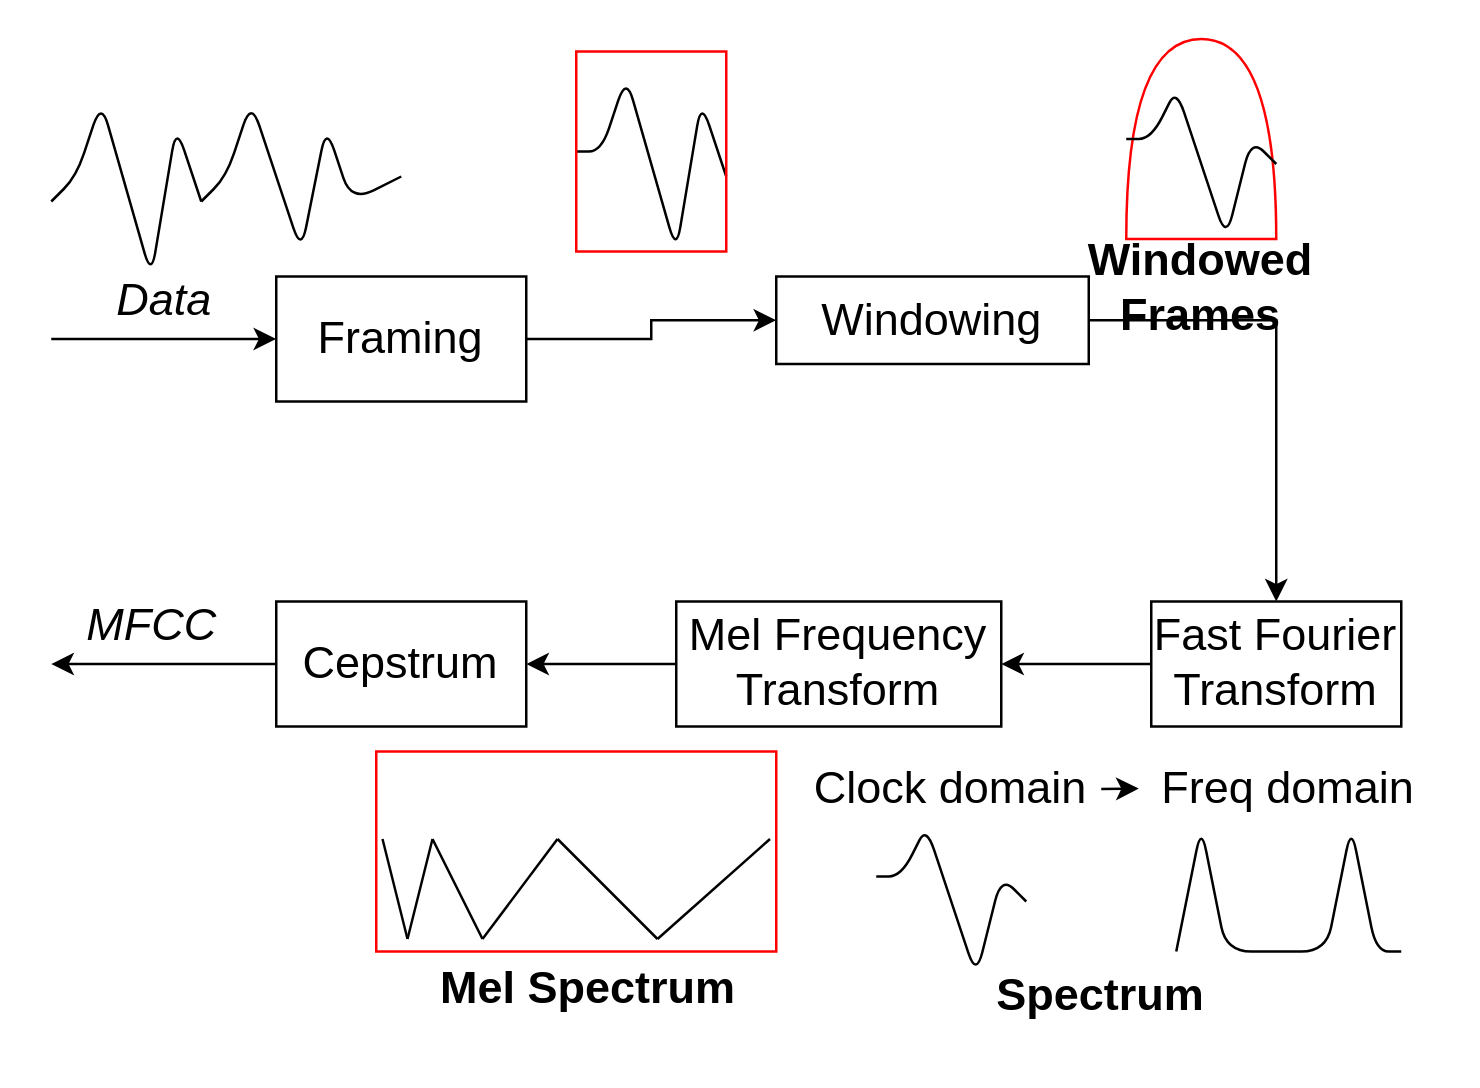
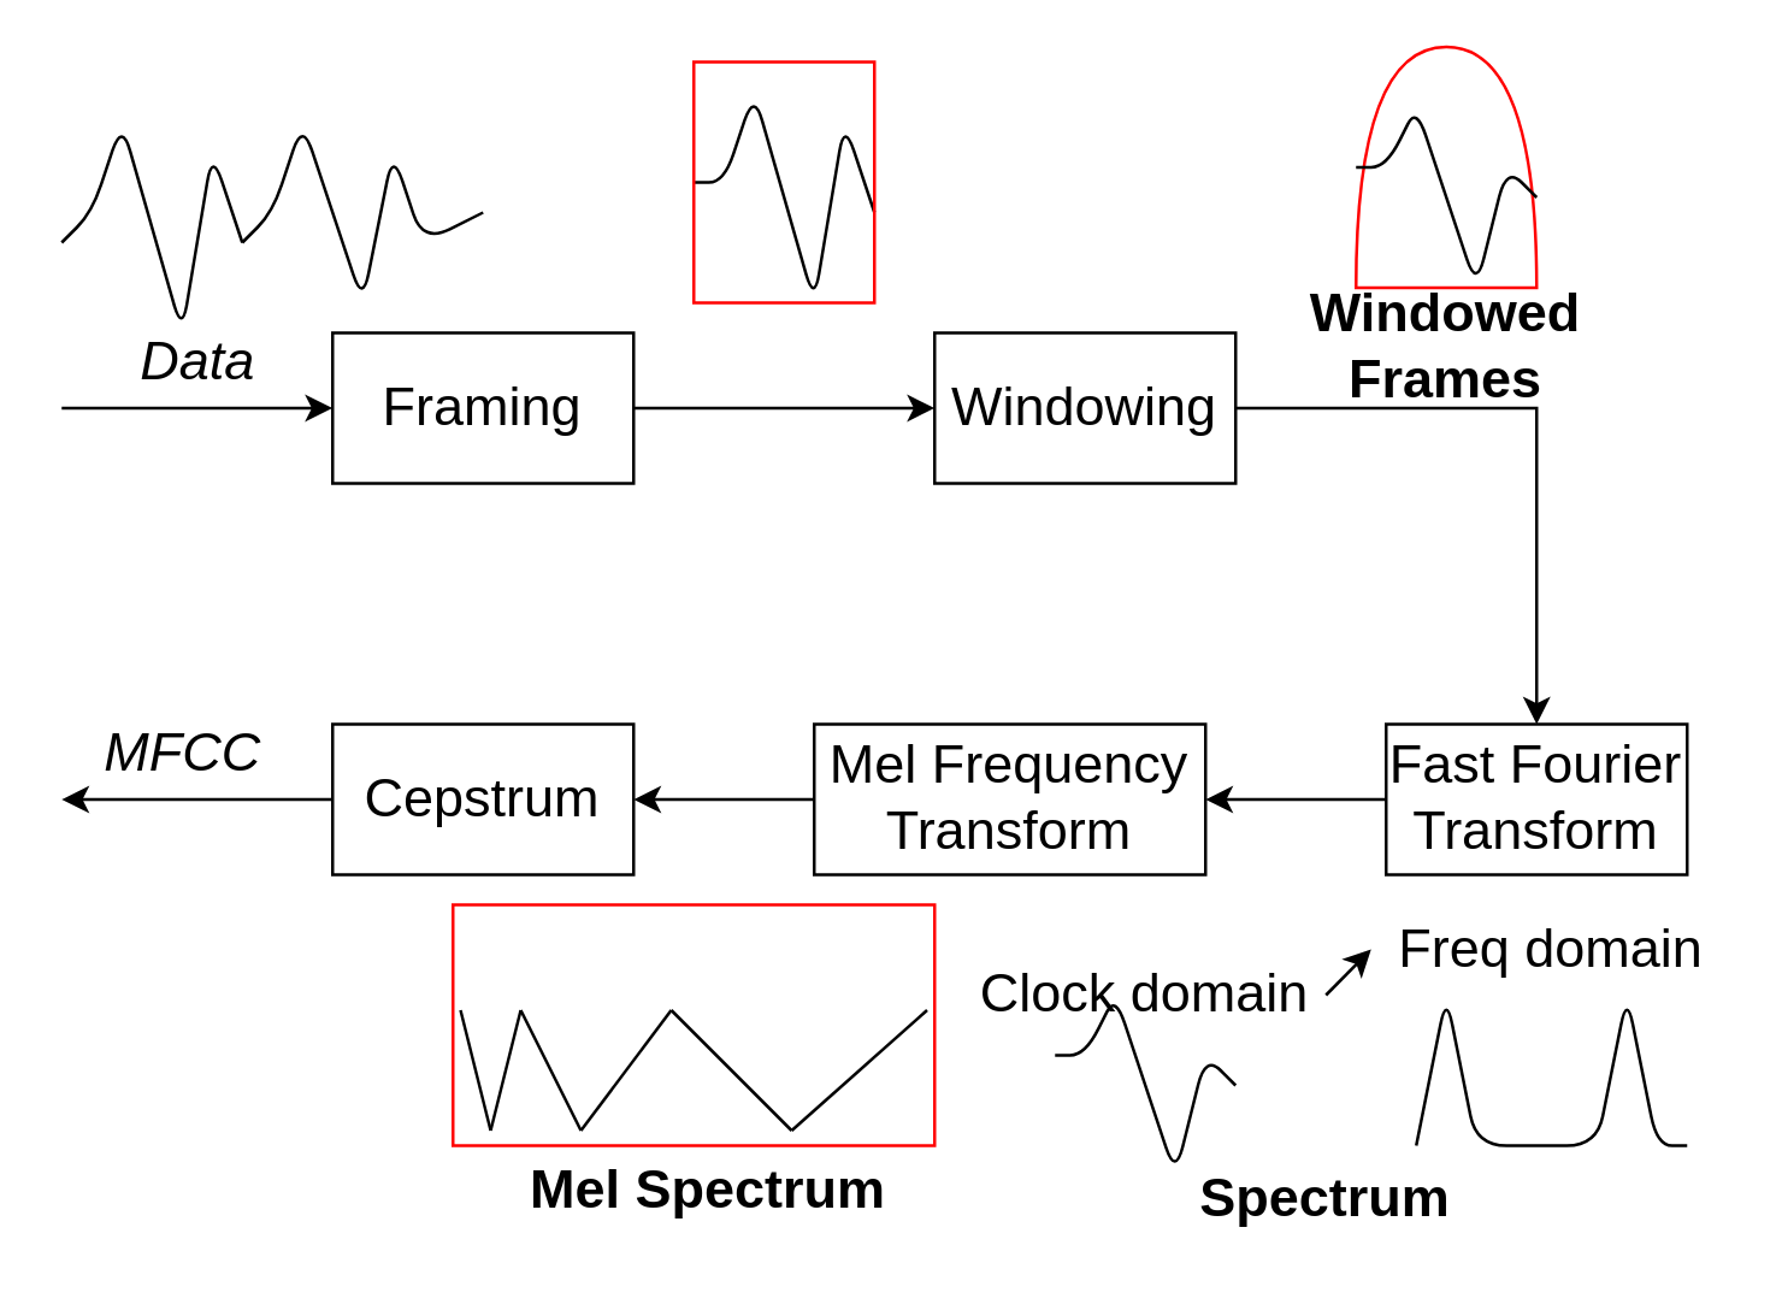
  <mxCell id="0" />
  <mxCell id="1" parent="0" />
  <mxCell id="2" style="edgeStyle=orthogonalEdgeStyle;rounded=0;orthogonalLoop=1;jettySize=auto;html=1;exitX=1;exitY=0.5;exitDx=0;exitDy=0;entryX=0;entryY=0.5;entryDx=0;entryDy=0;" parent="1" source="3" target="5" edge="1"><mxGeometry relative="1" as="geometry" /></mxCell>
  <mxCell id="3" value="&lt;font style=&quot;font-size: 18px;&quot;&gt;Framing&lt;/font&gt;" style="rounded=0;whiteSpace=wrap;html=1;" parent="1" vertex="1"><mxGeometry x="110" y="110" width="100" height="50" as="geometry" /></mxCell>
  <mxCell id="4" style="edgeStyle=orthogonalEdgeStyle;rounded=0;orthogonalLoop=1;jettySize=auto;html=1;exitX=1;exitY=0.5;exitDx=0;exitDy=0;entryX=0.5;entryY=0;entryDx=0;entryDy=0;" parent="1" source="5" target="9" edge="1"><mxGeometry relative="1" as="geometry" /></mxCell>
- <mxCell id="5" value="&lt;font style=&quot;font-size: 18px;&quot;&gt;Windowing&lt;/font&gt;" style="rounded=0;whiteSpace=wrap;html=1;" parent="1" vertex="1"><mxGeometry x="310" y="110" width="125" height="35" as="geometry" /></mxCell>
+ <mxCell id="5" value="&lt;font style=&quot;font-size: 18px;&quot;&gt;Windowing&lt;/font&gt;" style="rounded=0;whiteSpace=wrap;html=1;" parent="1" vertex="1"><mxGeometry x="310" y="110" width="100" height="50" as="geometry" /></mxCell>
  <mxCell id="6" style="edgeStyle=orthogonalEdgeStyle;rounded=0;orthogonalLoop=1;jettySize=auto;html=1;exitX=0;exitY=0.5;exitDx=0;exitDy=0;entryX=1;entryY=0.5;entryDx=0;entryDy=0;" parent="1" source="7" target="11" edge="1"><mxGeometry relative="1" as="geometry" /></mxCell>
  <mxCell id="7" value="&lt;font style=&quot;font-size: 18px;&quot;&gt;Mel Frequency Transform&lt;/font&gt;" style="rounded=0;whiteSpace=wrap;html=1;" parent="1" vertex="1"><mxGeometry x="270" y="240" width="130" height="50" as="geometry" /></mxCell>
  <mxCell id="8" style="edgeStyle=orthogonalEdgeStyle;rounded=0;orthogonalLoop=1;jettySize=auto;html=1;exitX=0;exitY=0.5;exitDx=0;exitDy=0;entryX=1;entryY=0.5;entryDx=0;entryDy=0;" parent="1" source="9" target="7" edge="1"><mxGeometry relative="1" as="geometry" /></mxCell>
  <mxCell id="9" value="&lt;font style=&quot;font-size: 18px;&quot;&gt;Fast Fourier Transform&lt;/font&gt;" style="rounded=0;whiteSpace=wrap;html=1;" parent="1" vertex="1"><mxGeometry x="460" y="240" width="100" height="50" as="geometry" /></mxCell>
  <mxCell id="10" value="&lt;i&gt;&lt;font style=&quot;font-size: 18px;&quot;&gt;MFCC&lt;/font&gt;&lt;/i&gt;" style="edgeStyle=orthogonalEdgeStyle;rounded=0;orthogonalLoop=1;jettySize=auto;html=1;exitX=0;exitY=0.5;exitDx=0;exitDy=0;" parent="1" source="11" edge="1"><mxGeometry x="0.12" y="-15" relative="1" as="geometry"><mxPoint x="20" y="265" as="targetPoint" /><mxPoint as="offset" /></mxGeometry></mxCell>
  <mxCell id="11" value="&lt;font style=&quot;font-size: 18px;&quot;&gt;Cepstrum&lt;/font&gt;" style="rounded=0;whiteSpace=wrap;html=1;" parent="1" vertex="1"><mxGeometry x="110" y="240" width="100" height="50" as="geometry" /></mxCell>
  <mxCell id="12" value="&lt;i&gt;&lt;font style=&quot;font-size: 18px;&quot;&gt;Data&lt;/font&gt;&lt;/i&gt;" style="endArrow=classic;html=1;rounded=0;entryX=0;entryY=0.5;entryDx=0;entryDy=0;" parent="1" target="3" edge="1"><mxGeometry y="15" width="50" height="50" relative="1" as="geometry"><mxPoint x="20" y="135" as="sourcePoint" /><mxPoint x="500" y="360" as="targetPoint" /><mxPoint as="offset" /></mxGeometry></mxCell>
  <mxCell id="13" value="" style="endArrow=none;html=1;rounded=1;curved=0;" parent="1" edge="1"><mxGeometry width="50" height="50" relative="1" as="geometry"><mxPoint x="20" y="80" as="sourcePoint" /><mxPoint x="80" y="80" as="targetPoint" /><Array as="points"><mxPoint x="30" y="70" /><mxPoint x="40" y="40" /><mxPoint x="60" y="110" /><mxPoint x="70" y="50" /></Array></mxGeometry></mxCell>
  <mxCell id="14" value="" style="endArrow=none;html=1;rounded=1;curved=0;" parent="1" edge="1"><mxGeometry width="50" height="50" relative="1" as="geometry"><mxPoint x="80" y="80" as="sourcePoint" /><mxPoint x="160" y="70" as="targetPoint" /><Array as="points"><mxPoint x="90" y="70" /><mxPoint x="100" y="40" /><mxPoint x="120" y="100" /><mxPoint x="130" y="50" /><mxPoint x="140" y="80" /></Array></mxGeometry></mxCell>
  <mxCell id="15" value="" style="endArrow=none;html=1;rounded=1;curved=0;" parent="1" source="17" edge="1"><mxGeometry width="50" height="50" relative="1" as="geometry"><mxPoint x="230" y="70" as="sourcePoint" /><mxPoint x="290" y="70" as="targetPoint" /><Array as="points"><mxPoint x="240" y="60" /><mxPoint x="250" y="30" /><mxPoint x="270" y="100" /><mxPoint x="280" y="40" /></Array></mxGeometry></mxCell>
  <mxCell id="16" value="" style="endArrow=none;html=1;rounded=1;curved=0;" parent="1" target="17" edge="1"><mxGeometry width="50" height="50" relative="1" as="geometry"><mxPoint x="230" y="70" as="sourcePoint" /><mxPoint x="290" y="70" as="targetPoint" /><Array as="points" /></mxGeometry></mxCell>
  <mxCell id="17" value="" style="rounded=0;whiteSpace=wrap;html=1;fillColor=none;strokeColor=#ff0000;" parent="1" vertex="1"><mxGeometry x="230" y="20" width="60" height="80" as="geometry" /></mxCell>
  <mxCell id="18" value="" style="shape=or;whiteSpace=wrap;html=1;rotation=-90;fillColor=none;strokeColor=#ff0000;" parent="1" vertex="1"><mxGeometry x="440" y="25" width="80" height="60" as="geometry" /></mxCell>
  <mxCell id="19" value="" style="endArrow=none;html=1;rounded=1;curved=0;" parent="1" edge="1"><mxGeometry width="50" height="50" relative="1" as="geometry"><mxPoint x="450" y="55" as="sourcePoint" /><mxPoint x="510" y="65" as="targetPoint" /><Array as="points"><mxPoint x="460" y="55" /><mxPoint x="470" y="35" /><mxPoint x="490" y="95" /><mxPoint x="500" y="55" /></Array></mxGeometry></mxCell>
  <mxCell id="20" value="" style="endArrow=none;html=1;rounded=1;curved=0;" parent="1" edge="1"><mxGeometry width="50" height="50" relative="1" as="geometry"><mxPoint x="450" y="65" as="sourcePoint" /><mxPoint x="450" y="65" as="targetPoint" /><Array as="points" /></mxGeometry></mxCell>
- <mxCell id="21" value="&lt;font style=&quot;font-size: 18px;&quot;&gt;Clock domain&lt;/font&gt;" style="text;html=1;align=center;verticalAlign=middle;whiteSpace=wrap;rounded=0;" parent="1" vertex="1"><mxGeometry x="320" y="300" width="120" height="30" as="geometry" /></mxCell>
+ <mxCell id="21" value="&lt;font style=&quot;font-size: 18px;&quot;&gt;Clock domain&lt;/font&gt;" style="text;html=1;align=center;verticalAlign=middle;whiteSpace=wrap;rounded=0;" parent="1" vertex="1"><mxGeometry x="320" y="315" width="120" height="30" as="geometry" /></mxCell>
  <mxCell id="22" value="" style="endArrow=classic;html=1;rounded=0;exitX=1;exitY=0.5;exitDx=0;exitDy=0;" parent="1" edge="1" source="21"><mxGeometry width="50" height="50" relative="1" as="geometry"><mxPoint x="425" y="314.83" as="sourcePoint" /><mxPoint x="455" y="314.83" as="targetPoint" /></mxGeometry></mxCell>
  <mxCell id="23" value="&lt;font style=&quot;font-size: 18px;&quot;&gt;Freq domain&lt;/font&gt;" style="text;html=1;align=center;verticalAlign=middle;whiteSpace=wrap;rounded=0;" parent="1" vertex="1"><mxGeometry x="460" y="300" width="110" height="30" as="geometry" /></mxCell>
  <mxCell id="24" value="" style="endArrow=none;html=1;rounded=0;" parent="1" edge="1"><mxGeometry width="50" height="50" relative="1" as="geometry"><mxPoint x="152.5" y="335" as="sourcePoint" /><mxPoint x="162.5" y="375" as="targetPoint" /></mxGeometry></mxCell>
  <mxCell id="25" value="" style="endArrow=none;html=1;rounded=0;" parent="1" edge="1"><mxGeometry width="50" height="50" relative="1" as="geometry"><mxPoint x="162.5" y="375" as="sourcePoint" /><mxPoint x="172.5" y="335" as="targetPoint" /></mxGeometry></mxCell>
  <mxCell id="26" value="" style="endArrow=none;html=1;rounded=0;" parent="1" edge="1"><mxGeometry width="50" height="50" relative="1" as="geometry"><mxPoint x="192.5" y="375" as="sourcePoint" /><mxPoint x="172.5" y="335" as="targetPoint" /></mxGeometry></mxCell>
  <mxCell id="27" value="" style="endArrow=none;html=1;rounded=0;" parent="1" edge="1"><mxGeometry width="50" height="50" relative="1" as="geometry"><mxPoint x="222.5" y="335" as="sourcePoint" /><mxPoint x="192.5" y="375" as="targetPoint" /></mxGeometry></mxCell>
  <mxCell id="28" value="" style="endArrow=none;html=1;rounded=0;" parent="1" edge="1"><mxGeometry width="50" height="50" relative="1" as="geometry"><mxPoint x="222.5" y="335" as="sourcePoint" /><mxPoint x="262.5" y="375" as="targetPoint" /></mxGeometry></mxCell>
  <mxCell id="29" value="" style="endArrow=none;html=1;rounded=0;" parent="1" edge="1"><mxGeometry width="50" height="50" relative="1" as="geometry"><mxPoint x="262.5" y="375" as="sourcePoint" /><mxPoint x="307.5" y="335" as="targetPoint" /></mxGeometry></mxCell>
  <mxCell id="30" value="" style="rounded=0;whiteSpace=wrap;html=1;fillColor=none;strokeColor=#ff0000;" parent="1" vertex="1"><mxGeometry x="150" y="300" width="160" height="80" as="geometry" /></mxCell>
  <mxCell id="31" value="" style="endArrow=none;html=1;rounded=1;curved=0;" parent="1" edge="1"><mxGeometry width="50" height="50" relative="1" as="geometry"><mxPoint x="350" y="350" as="sourcePoint" /><mxPoint x="410" y="360" as="targetPoint" /><Array as="points"><mxPoint x="360" y="350" /><mxPoint x="370" y="330" /><mxPoint x="390" y="390" /><mxPoint x="400" y="350" /></Array></mxGeometry></mxCell>
  <mxCell id="32" value="" style="endArrow=none;html=1;rounded=1;curved=0;" parent="1" edge="1"><mxGeometry width="50" height="50" relative="1" as="geometry"><mxPoint x="470" y="380" as="sourcePoint" /><mxPoint x="560" y="380" as="targetPoint" /><Array as="points"><mxPoint x="480" y="330" /><mxPoint x="490" y="380" /><mxPoint x="530" y="380" /><mxPoint x="540" y="330" /><mxPoint x="550" y="380" /></Array></mxGeometry></mxCell>
  <mxCell id="33" value="&lt;b&gt;&lt;font style=&quot;font-size: 18px;&quot;&gt;Windowed Frames&lt;/font&gt;&lt;/b&gt;" style="text;html=1;align=center;verticalAlign=middle;whiteSpace=wrap;rounded=0;" parent="1" vertex="1"><mxGeometry x="450" y="100" width="60" height="30" as="geometry" /></mxCell>
  <mxCell id="34" value="&lt;b&gt;&lt;font style=&quot;font-size: 18px;&quot;&gt;Spectrum&lt;/font&gt;&lt;/b&gt;" style="text;html=1;align=center;verticalAlign=middle;whiteSpace=wrap;rounded=0;" parent="1" vertex="1"><mxGeometry x="410" y="383" width="60" height="30" as="geometry" /></mxCell>
  <mxCell id="35" value="&lt;b&gt;&lt;font style=&quot;font-size: 18px;&quot;&gt;Mel Spectrum&lt;/font&gt;&lt;/b&gt;" style="text;html=1;align=center;verticalAlign=middle;whiteSpace=wrap;rounded=0;" parent="1" vertex="1"><mxGeometry x="170" y="380" width="130" height="30" as="geometry" /></mxCell>
